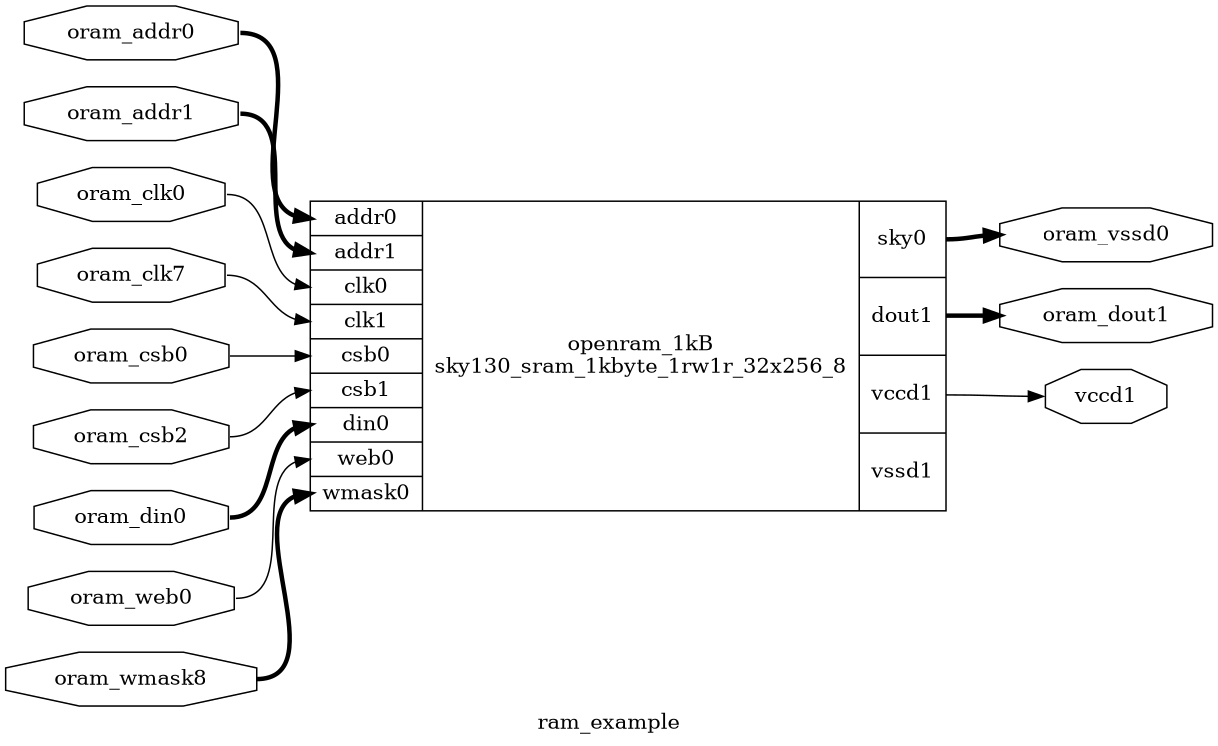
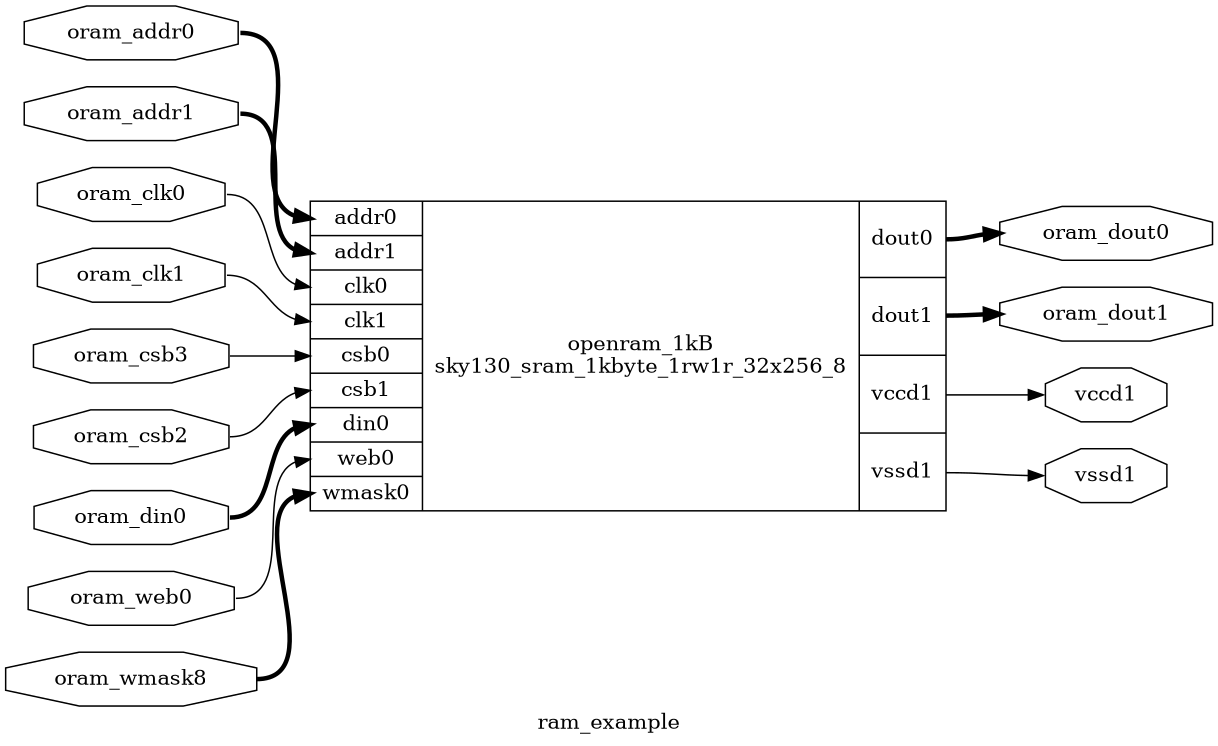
  digraph {
    label=ram_example
    rankdir=LR
    remincross=true
    node [color=black fontcolor=black shape=octagon]
    edge [color=black headport=w tailport=e]
    n1 [label=oram_dout1]
    n2 [label=oram_addr1]
-   n3 [label="{{<p14> addr0|<p15> addr1|<p16> clk0|<p17> clk1|<p18> csb0|<p19> csb1|<p20> din0|<p21> web0|<p22> wmask0}|openram_1kB\nsky130_sram_1kbyte_1rw1r_32x256_8|{<p23> sky0|<p24> dout1|<p13> vccd1|<p12> vssd1}}" shape=record color="" fontcolor=""]
-   n4 [label=oram_vssd0]
+   n3 [label="{{<p14> addr0|<p15> addr1|<p16> clk0|<p17> clk1|<p18> csb0|<p19> csb1|<p20> din0|<p21> web0|<p22> wmask0}|openram_1kB\nsky130_sram_1kbyte_1rw1r_32x256_8|{<p23> dout0|<p24> dout1|<p13> vccd1|<p12> vssd1}}" shape=record color="" fontcolor=""]
+   n4 [label=oram_dout0]
+   n5 [label=vssd1]
    n6 [label=vccd1]
    n7 [label=oram_din0]
    n8 [label=oram_addr0]
    n9 [label=oram_wmask8]
    n10 [label=oram_web0]
    n11 [label=oram_csb2]
-   n12 [label=oram_csb0]
-   n13 [label=oram_clk7]
+   n12 [label=oram_csb3]
+   n13 [label=oram_clk1]
    n14 [label=oram_clk0]
    n2 -> n3 [headport="p15:w" style="setlinewidth(3)"]
    n3 -> n1 [style="setlinewidth(3)" tailport="p24:e"]
    n3 -> n4 [style="setlinewidth(3)" tailport="p23:e"]
+   n3 -> n5 [tailport="p12:e"]
    n3 -> n6 [tailport="p13:e"]
    n7 -> n3 [headport="p20:w" style="setlinewidth(3)"]
    n8 -> n3 [headport="p14:w" style="setlinewidth(3)"]
    n9 -> n3 [headport="p22:w" style="setlinewidth(3)"]
    n10 -> n3 [headport="p21:w"]
    n11 -> n3 [headport="p19:w"]
    n12 -> n3 [headport="p18:w"]
    n13 -> n3 [headport="p17:w"]
    n14 -> n3 [headport="p16:w"]
  }
